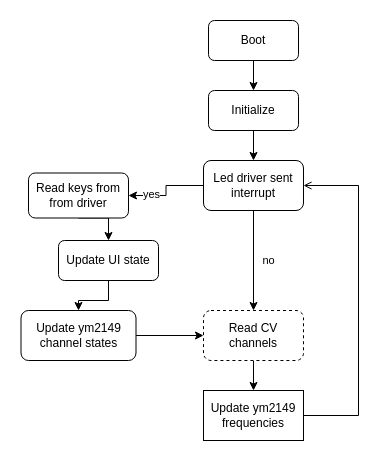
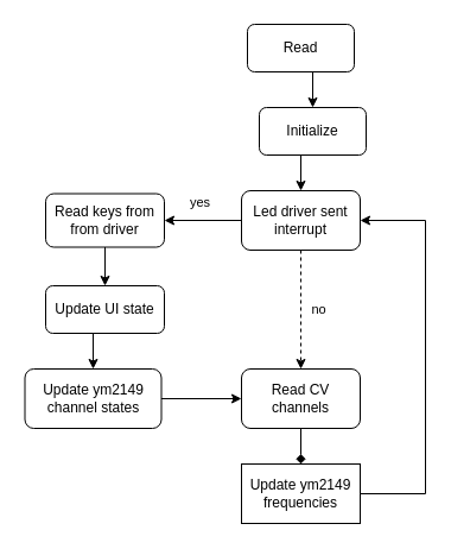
  <mxCell id="0" />
  <mxCell id="1" parent="0" />
  <mxCell id="2" style="edgeStyle=orthogonalEdgeStyle;rounded=0;orthogonalLoop=1;jettySize=auto;html=1;exitX=0.5;exitY=1;exitDx=0;exitDy=0;entryX=0.5;entryY=0;entryDx=0;entryDy=0;" edge="1" parent="1" source="3" target="8"><mxGeometry relative="1" as="geometry" /></mxCell>
- <mxCell id="3" value="Initialize" style="rounded=1;whiteSpace=wrap;html=1;" vertex="1" parent="1"><mxGeometry x="208" y="90" width="90" height="40" as="geometry" /></mxCell>
+ <mxCell id="3" value="Initialize" style="rounded=1;whiteSpace=wrap;html=1;" vertex="1" parent="1"><mxGeometry x="218" y="90" width="90" height="40" as="geometry" /></mxCell>
  <mxCell id="4" style="edgeStyle=orthogonalEdgeStyle;rounded=0;orthogonalLoop=1;jettySize=auto;html=1;exitX=0.5;exitY=1;exitDx=0;exitDy=0;entryX=0.5;entryY=0;entryDx=0;entryDy=0;" edge="1" parent="1" source="5" target="3"><mxGeometry relative="1" as="geometry" /></mxCell>
- <mxCell id="5" value="Boot" style="rounded=1;whiteSpace=wrap;html=1;" vertex="1" parent="1"><mxGeometry x="208" y="20" width="90" height="40" as="geometry" /></mxCell>
- <mxCell id="6" value="no" style="edgeStyle=orthogonalEdgeStyle;rounded=0;orthogonalLoop=1;jettySize=auto;html=1;exitX=0.5;exitY=1;exitDx=0;exitDy=0;entryX=0.5;entryY=0;entryDx=0;entryDy=0;" edge="1" parent="1" source="8" target="10"><mxGeometry y="15" relative="1" as="geometry"><mxPoint as="offset" /></mxGeometry></mxCell>
+ <mxCell id="5" value="Read" style="rounded=1;whiteSpace=wrap;html=1;" vertex="1" parent="1"><mxGeometry x="208" y="20" width="90" height="40" as="geometry" /></mxCell>
+ <mxCell id="6" value="no" style="edgeStyle=orthogonalEdgeStyle;rounded=0;orthogonalLoop=1;jettySize=auto;html=1;exitX=0.5;exitY=1;exitDx=0;exitDy=0;entryX=0.5;entryY=0;entryDx=0;entryDy=0;dashed=1;" edge="1" parent="1" source="8" target="10"><mxGeometry y="15" relative="1" as="geometry"><mxPoint as="offset" /></mxGeometry></mxCell>
  <mxCell id="7" value="yes" style="edgeStyle=orthogonalEdgeStyle;rounded=0;orthogonalLoop=1;jettySize=auto;html=1;exitX=0;exitY=0.5;exitDx=0;exitDy=0;entryX=1;entryY=0.5;entryDx=0;entryDy=0;" edge="1" parent="1" source="8" target="12"><mxGeometry x="0.077" y="-15" relative="1" as="geometry"><mxPoint as="offset" /></mxGeometry></mxCell>
  <mxCell id="8" value="Led driver sent interrupt" style="rounded=1;whiteSpace=wrap;html=1;" vertex="1" parent="1"><mxGeometry x="203" y="160" width="100" height="50" as="geometry" /></mxCell>
- <mxCell id="9" style="edgeStyle=orthogonalEdgeStyle;rounded=0;orthogonalLoop=1;jettySize=auto;html=1;exitX=0.5;exitY=1;exitDx=0;exitDy=0;entryX=0.5;entryY=0;entryDx=0;entryDy=0;" edge="1" parent="1" source="10" target="18"><mxGeometry relative="1" as="geometry" /></mxCell>
- <mxCell id="10" value="Read CV channels" style="rounded=1;whiteSpace=wrap;html=1;dashed=1;" vertex="1" parent="1"><mxGeometry x="203" y="310" width="100" height="50" as="geometry" /></mxCell>
+ <mxCell id="9" style="edgeStyle=orthogonalEdgeStyle;rounded=0;orthogonalLoop=1;jettySize=auto;html=1;exitX=0.5;exitY=1;exitDx=0;exitDy=0;entryX=0.5;entryY=0;entryDx=0;entryDy=0;endArrow=diamond;" edge="1" parent="1" source="10" target="18"><mxGeometry relative="1" as="geometry" /></mxCell>
+ <mxCell id="10" value="Read CV channels" style="rounded=1;whiteSpace=wrap;html=1;" vertex="1" parent="1"><mxGeometry x="203" y="310" width="100" height="50" as="geometry" /></mxCell>
  <mxCell id="11" style="edgeStyle=orthogonalEdgeStyle;rounded=0;orthogonalLoop=1;jettySize=auto;html=1;exitX=0.5;exitY=1;exitDx=0;exitDy=0;entryX=0.5;entryY=0;entryDx=0;entryDy=0;" edge="1" parent="1" source="12" target="14"><mxGeometry relative="1" as="geometry" /></mxCell>
- <mxCell id="12" value="Read keys from from driver" style="rounded=1;whiteSpace=wrap;html=1;" vertex="1" parent="1"><mxGeometry x="28" y="172.5" width="100" height="45" as="geometry" /></mxCell>
+ <mxCell id="12" value="Read keys from from driver" style="rounded=1;whiteSpace=wrap;html=1;" vertex="1" parent="1"><mxGeometry x="38" y="162.5" width="100" height="45" as="geometry" /></mxCell>
  <mxCell id="13" style="edgeStyle=orthogonalEdgeStyle;rounded=0;orthogonalLoop=1;jettySize=auto;html=1;exitX=0.5;exitY=1;exitDx=0;exitDy=0;entryX=0.5;entryY=0;entryDx=0;entryDy=0;" edge="1" parent="1" source="14" target="16"><mxGeometry relative="1" as="geometry" /></mxCell>
- <mxCell id="14" value="Update UI state" style="rounded=1;whiteSpace=wrap;html=1;" vertex="1" parent="1"><mxGeometry x="58" y="240" width="100" height="40" as="geometry" /></mxCell>
+ <mxCell id="14" value="Update UI state" style="rounded=1;whiteSpace=wrap;html=1;" vertex="1" parent="1"><mxGeometry x="38" y="240" width="100" height="40" as="geometry" /></mxCell>
  <mxCell id="15" style="edgeStyle=orthogonalEdgeStyle;rounded=0;orthogonalLoop=1;jettySize=auto;html=1;exitX=1;exitY=0.5;exitDx=0;exitDy=0;entryX=0;entryY=0.5;entryDx=0;entryDy=0;" edge="1" parent="1" source="16" target="10"><mxGeometry relative="1" as="geometry" /></mxCell>
  <mxCell id="16" value="Update ym2149 channel states" style="rounded=1;whiteSpace=wrap;html=1;" vertex="1" parent="1"><mxGeometry x="20.5" y="310" width="115" height="50" as="geometry" /></mxCell>
- <mxCell id="17" style="edgeStyle=orthogonalEdgeStyle;rounded=0;orthogonalLoop=1;jettySize=auto;html=1;exitX=1;exitY=0.5;exitDx=0;exitDy=0;entryX=1;entryY=0.5;entryDx=0;entryDy=0;endArrow=open;" edge="1" parent="1" source="18" target="8"><mxGeometry relative="1" as="geometry"><Array as="points"><mxPoint x="358" y="415" /><mxPoint x="358" y="185" /></Array></mxGeometry></mxCell>
+ <mxCell id="17" style="edgeStyle=orthogonalEdgeStyle;rounded=0;orthogonalLoop=1;jettySize=auto;html=1;exitX=1;exitY=0.5;exitDx=0;exitDy=0;entryX=1;entryY=0.5;entryDx=0;entryDy=0;" edge="1" parent="1" source="18" target="8"><mxGeometry relative="1" as="geometry"><Array as="points"><mxPoint x="358" y="415" /><mxPoint x="358" y="185" /></Array></mxGeometry></mxCell>
  <mxCell id="18" value="Update ym2149 frequencies" style="whiteSpace=wrap;html=1;rounded=0;" vertex="1" parent="1"><mxGeometry x="203" y="390" width="100" height="50" as="geometry" /></mxCell>
